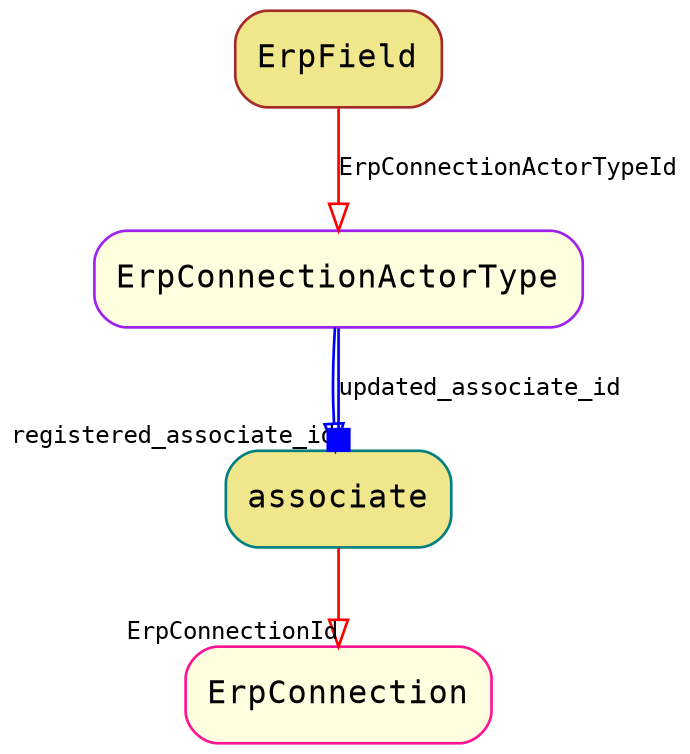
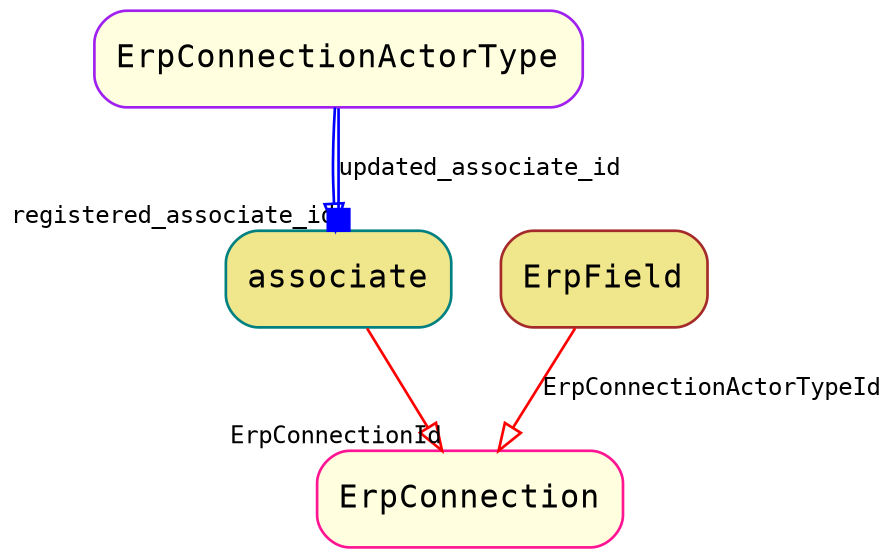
  digraph {
    fontname="DejaVu Sans Mono"
    node [fillcolor=lightyellow fontname="DejaVu Sans Mono" fontsize=12 shape=box style="rounded, filled,filled"]
    edge [arrowhead=onormal color=blue fontname="DejaVu Sans Mono" fontsize=9 style=solid]
    ErpConnectionActorType [color=purple]
    associate [color=teal fillcolor=khaki]
    ErpConnection [color=deeppink]
    ErpField [color=brown fillcolor=khaki]
    ErpConnectionActorType -> associate [headlabel=registered_associate_id]
    ErpConnectionActorType -> associate [arrowhead=box label=updated_associate_id]
    associate -> ErpConnection [color=red headlabel=ErpConnectionId]
-   ErpField -> ErpConnectionActorType [color=red label=ErpConnectionActorTypeId]
+   ErpField -> ErpConnection [color=red label=ErpConnectionActorTypeId]
  }
